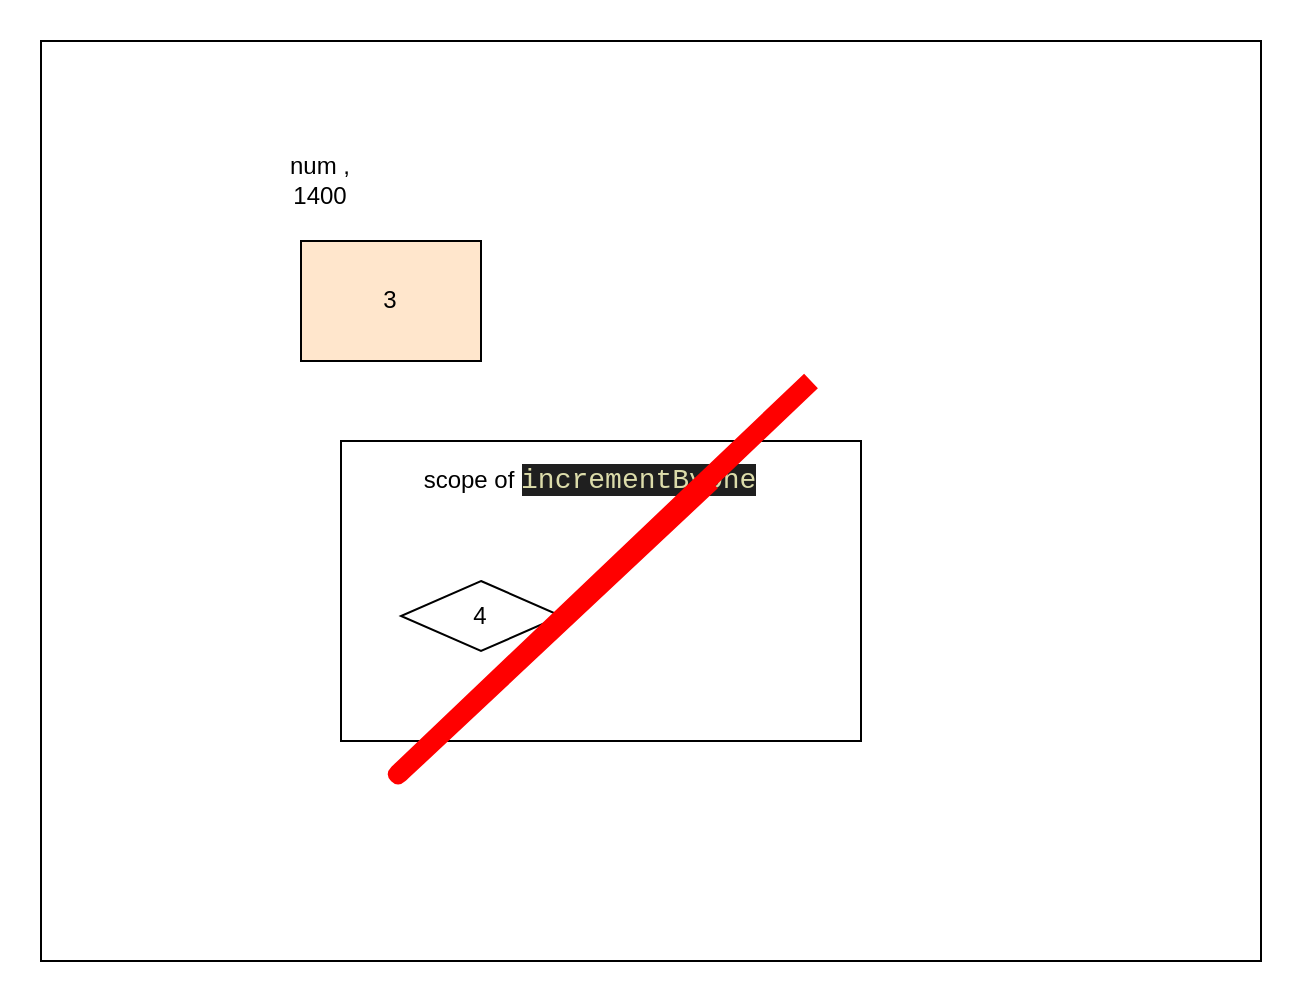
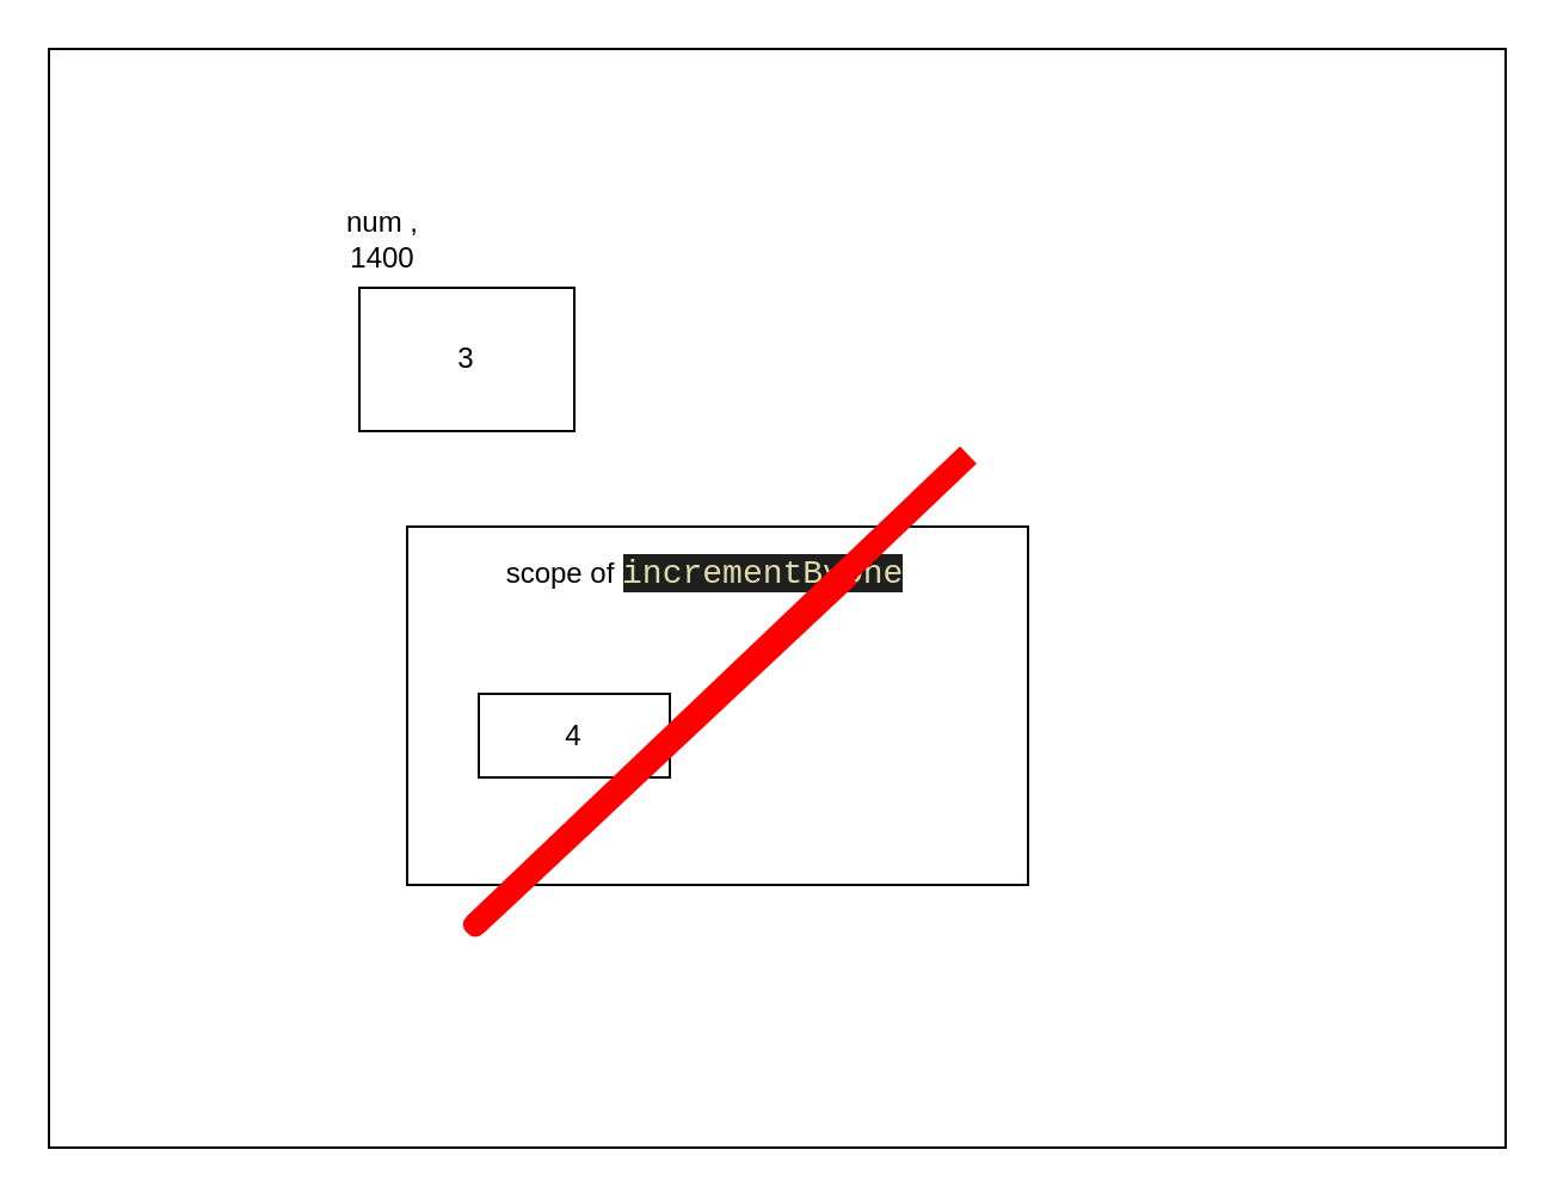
  <mxCell id="0" />
  <mxCell id="1" parent="0" />
  <mxCell id="2" value="" style="rounded=0;whiteSpace=wrap;html=1;" parent="1" vertex="1"><mxGeometry x="20" y="20" width="610" height="460" as="geometry" /></mxCell>
- <mxCell id="3" value="3" style="rounded=0;whiteSpace=wrap;html=1;fillColor=#ffe6cc;" parent="1" vertex="1"><mxGeometry x="150" y="120" width="90" height="60" as="geometry" /></mxCell>
- <mxCell id="4" value="num , 1400" style="text;html=1;strokeColor=none;fillColor=none;align=center;verticalAlign=middle;whiteSpace=wrap;rounded=0;" parent="1" vertex="1"><mxGeometry x="140" y="80" width="40" height="20" as="geometry" /></mxCell>
+ <mxCell id="3" value="3" style="rounded=0;whiteSpace=wrap;html=1;" parent="1" vertex="1"><mxGeometry x="150" y="120" width="90" height="60" as="geometry" /></mxCell>
+ <mxCell id="4" value="num , 1400" style="text;html=1;strokeColor=none;fillColor=none;align=center;verticalAlign=middle;whiteSpace=wrap;rounded=0;" parent="1" vertex="1"><mxGeometry x="140" y="90" width="40" height="20" as="geometry" /></mxCell>
  <mxCell id="5" value="" style="rounded=0;whiteSpace=wrap;html=1;" parent="1" vertex="1"><mxGeometry x="170" y="220" width="260" height="150" as="geometry" /></mxCell>
  <mxCell id="6" value="scope of&amp;nbsp;&lt;span style=&quot;color: rgb(220 , 220 , 170) ; background-color: rgb(31 , 31 , 31) ; font-family: &amp;#34;consolas&amp;#34; , &amp;#34;courier new&amp;#34; , monospace ; font-size: 14px&quot;&gt;incrementByOne&lt;/span&gt;" style="text;html=1;strokeColor=none;fillColor=none;align=center;verticalAlign=middle;whiteSpace=wrap;rounded=0;" parent="1" vertex="1"><mxGeometry x="190" y="230" width="210" height="20" as="geometry" /></mxCell>
- <mxCell id="7" value="4" style="rhombus;whiteSpace=wrap;html=1;" parent="1" vertex="1"><mxGeometry x="200" y="290" width="80" height="35" as="geometry" /></mxCell>
+ <mxCell id="7" value="4" style="rounded=0;whiteSpace=wrap;html=1;" parent="1" vertex="1"><mxGeometry x="200" y="290" width="80" height="35" as="geometry" /></mxCell>
  <mxCell id="8" value="" style="endArrow=none;html=1;strokeColor=#FF0000;strokeWidth=10;" parent="1" edge="1"><mxGeometry width="50" height="50" relative="1" as="geometry"><mxPoint x="355" y="240" as="sourcePoint" /><mxPoint x="405" y="190" as="targetPoint" /><Array as="points"><mxPoint x="195" y="390" /></Array></mxGeometry></mxCell>
